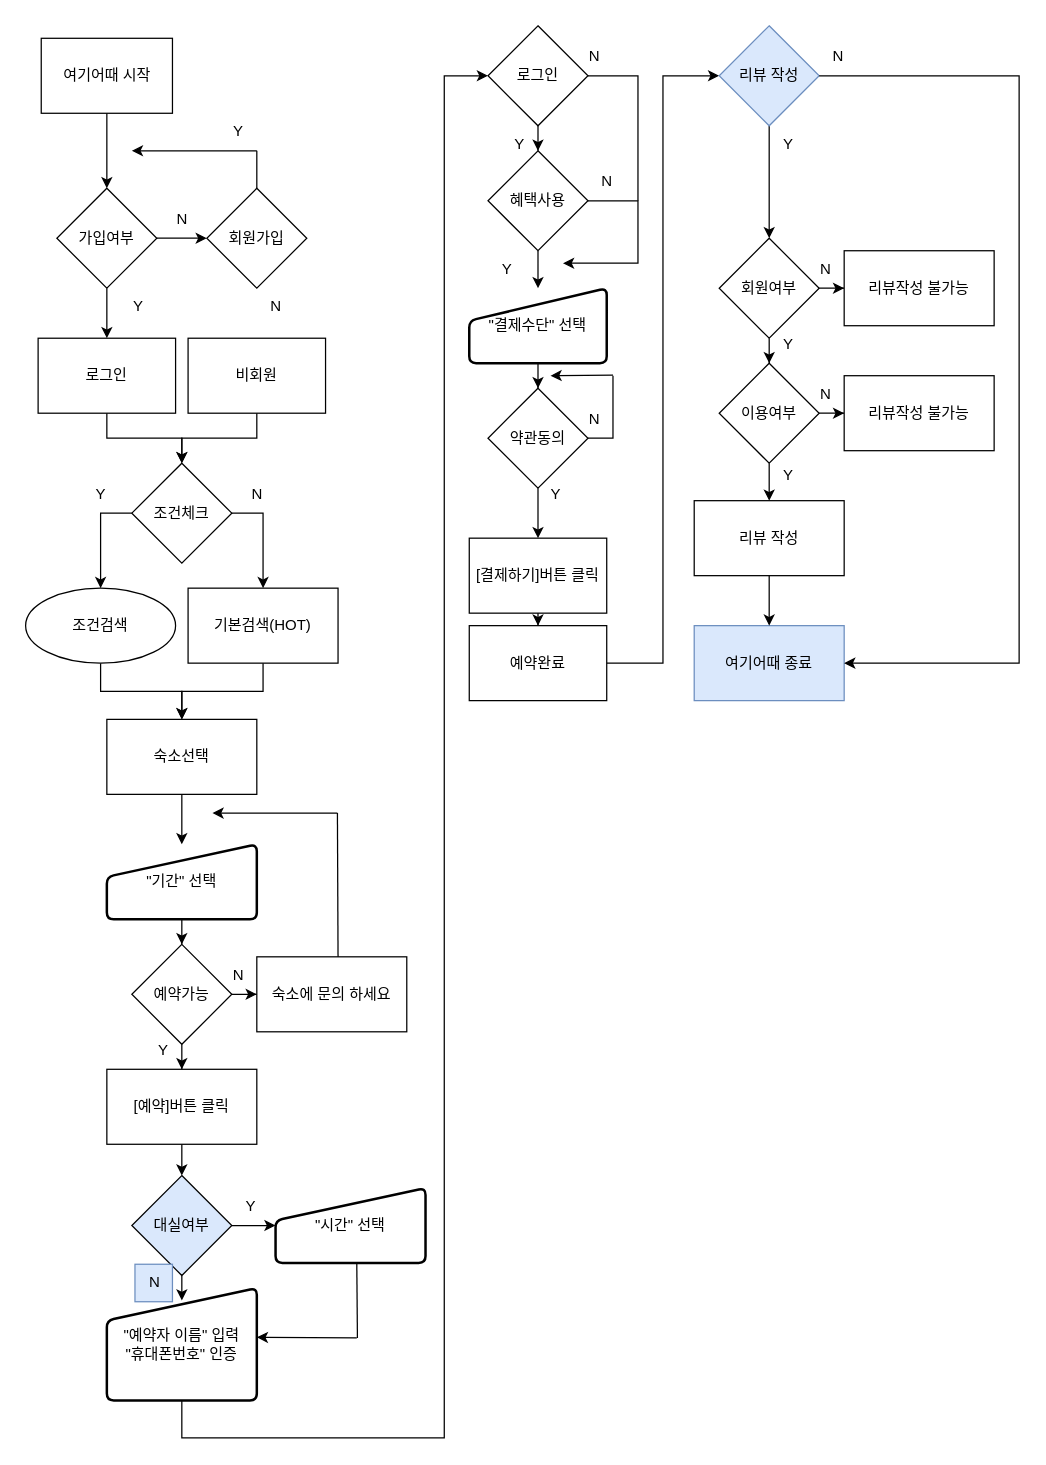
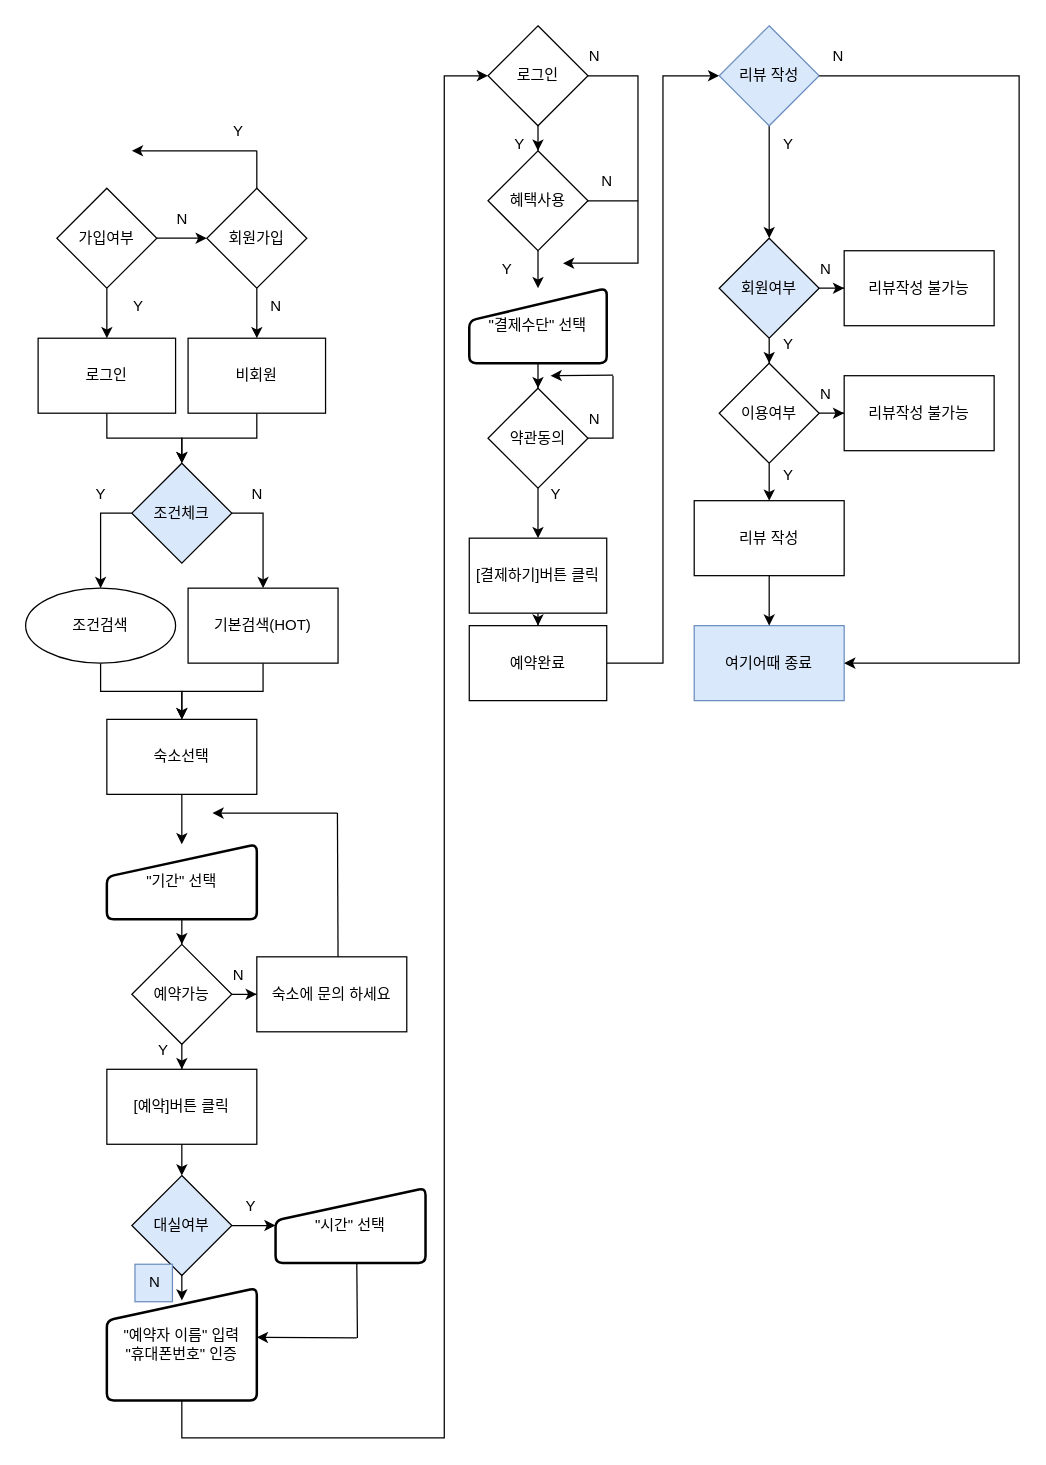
  <mxCell id="0" />
  <mxCell id="1" parent="0" />
- <mxCell id="2" value="" style="edgeStyle=orthogonalEdgeStyle;rounded=0;orthogonalLoop=1;jettySize=auto;html=1;entryX=0.5;entryY=0;entryDx=0;entryDy=0;" parent="1" source="3" target="6" edge="1"><mxGeometry relative="1" as="geometry"><mxPoint x="95" y="130" as="targetPoint" /></mxGeometry></mxCell>
- <mxCell id="3" value="여기어때 시작" style="rounded=0;whiteSpace=wrap;html=1;" parent="1" vertex="1"><mxGeometry x="32.5" y="30" width="105" height="60" as="geometry" /></mxCell>
  <mxCell id="4" value="" style="edgeStyle=orthogonalEdgeStyle;rounded=0;orthogonalLoop=1;jettySize=auto;html=1;" parent="1" source="6" target="11" edge="1"><mxGeometry relative="1" as="geometry" /></mxCell>
  <mxCell id="5" value="" style="edgeStyle=orthogonalEdgeStyle;rounded=0;orthogonalLoop=1;jettySize=auto;html=1;" parent="1" source="6" target="8" edge="1"><mxGeometry relative="1" as="geometry" /></mxCell>
  <mxCell id="6" value="가입여부" style="rhombus;whiteSpace=wrap;html=1;" parent="1" vertex="1"><mxGeometry x="45" y="150" width="80" height="80" as="geometry" /></mxCell>
+ <mxCell id="7" value="" style="edgeStyle=orthogonalEdgeStyle;rounded=0;orthogonalLoop=1;jettySize=auto;html=1;" parent="1" source="8" target="17" edge="1"><mxGeometry relative="1" as="geometry" /></mxCell>
  <mxCell id="8" value="회원가입" style="rhombus;whiteSpace=wrap;html=1;" parent="1" vertex="1"><mxGeometry x="165" y="150" width="80" height="80" as="geometry" /></mxCell>
  <mxCell id="9" value="N" style="text;html=1;align=center;verticalAlign=middle;resizable=0;points=[];autosize=1;strokeColor=none;fillColor=none;" parent="1" vertex="1"><mxGeometry x="130" y="160" width="30" height="30" as="geometry" /></mxCell>
  <mxCell id="10" style="edgeStyle=orthogonalEdgeStyle;rounded=0;orthogonalLoop=1;jettySize=auto;html=1;entryX=0.5;entryY=0;entryDx=0;entryDy=0;" parent="1" source="11" target="21" edge="1"><mxGeometry relative="1" as="geometry" /></mxCell>
  <mxCell id="11" value="로그인" style="whiteSpace=wrap;html=1;" parent="1" vertex="1"><mxGeometry x="30" y="270" width="110" height="60" as="geometry" /></mxCell>
  <mxCell id="12" value="" style="endArrow=none;html=1;rounded=0;" parent="1" edge="1"><mxGeometry width="50" height="50" relative="1" as="geometry"><mxPoint x="205" y="150" as="sourcePoint" /><mxPoint x="205" y="120" as="targetPoint" /></mxGeometry></mxCell>
  <mxCell id="13" value="" style="endArrow=classic;html=1;rounded=0;" parent="1" edge="1"><mxGeometry width="50" height="50" relative="1" as="geometry"><mxPoint x="205" y="120" as="sourcePoint" /><mxPoint x="105" y="120" as="targetPoint" /></mxGeometry></mxCell>
  <mxCell id="14" value="Y" style="text;html=1;align=center;verticalAlign=middle;resizable=0;points=[];autosize=1;strokeColor=none;fillColor=none;" parent="1" vertex="1"><mxGeometry x="95" y="230" width="30" height="30" as="geometry" /></mxCell>
  <mxCell id="15" value="Y" style="text;html=1;align=center;verticalAlign=middle;resizable=0;points=[];autosize=1;strokeColor=none;fillColor=none;" parent="1" vertex="1"><mxGeometry x="175" y="90" width="30" height="30" as="geometry" /></mxCell>
  <mxCell id="16" style="edgeStyle=orthogonalEdgeStyle;rounded=0;orthogonalLoop=1;jettySize=auto;html=1;" parent="1" source="17" target="21" edge="1"><mxGeometry relative="1" as="geometry" /></mxCell>
  <mxCell id="17" value="비회원" style="whiteSpace=wrap;html=1;" parent="1" vertex="1"><mxGeometry x="150" y="270" width="110" height="60" as="geometry" /></mxCell>
  <mxCell id="18" value="N" style="text;html=1;align=center;verticalAlign=middle;resizable=0;points=[];autosize=1;strokeColor=none;fillColor=none;" parent="1" vertex="1"><mxGeometry x="205" y="230" width="30" height="30" as="geometry" /></mxCell>
  <mxCell id="19" value="" style="edgeStyle=orthogonalEdgeStyle;rounded=0;orthogonalLoop=1;jettySize=auto;html=1;entryX=0.5;entryY=0;entryDx=0;entryDy=0;" parent="1" target="23" edge="1"><mxGeometry relative="1" as="geometry"><mxPoint x="105" y="410" as="sourcePoint" /><mxPoint x="40" y="470" as="targetPoint" /><Array as="points"><mxPoint x="80" y="410" /></Array></mxGeometry></mxCell>
  <mxCell id="20" value="" style="edgeStyle=orthogonalEdgeStyle;rounded=0;orthogonalLoop=1;jettySize=auto;html=1;" parent="1" edge="1"><mxGeometry relative="1" as="geometry"><mxPoint x="170" y="410" as="sourcePoint" /><mxPoint x="210" y="470" as="targetPoint" /><Array as="points"><mxPoint x="210" y="410" /></Array></mxGeometry></mxCell>
- <mxCell id="21" value="조건체크" style="rhombus;whiteSpace=wrap;html=1;" parent="1" vertex="1"><mxGeometry x="105" y="370" width="80" height="80" as="geometry" /></mxCell>
+ <mxCell id="21" value="조건체크" style="rhombus;whiteSpace=wrap;html=1;fillColor=#dae8fc;" parent="1" vertex="1"><mxGeometry x="105" y="370" width="80" height="80" as="geometry" /></mxCell>
  <mxCell id="22" style="edgeStyle=orthogonalEdgeStyle;rounded=0;orthogonalLoop=1;jettySize=auto;html=1;entryX=0.5;entryY=0;entryDx=0;entryDy=0;" parent="1" source="23" target="27" edge="1"><mxGeometry relative="1" as="geometry" /></mxCell>
  <mxCell id="23" value="조건검색" style="ellipse;whiteSpace=wrap;html=1;" parent="1" vertex="1"><mxGeometry x="20" y="470" width="120" height="60" as="geometry" /></mxCell>
  <mxCell id="24" style="edgeStyle=orthogonalEdgeStyle;rounded=0;orthogonalLoop=1;jettySize=auto;html=1;entryX=0.5;entryY=0;entryDx=0;entryDy=0;" parent="1" source="25" target="27" edge="1"><mxGeometry relative="1" as="geometry" /></mxCell>
  <mxCell id="25" value="기본검색(HOT)" style="whiteSpace=wrap;html=1;" parent="1" vertex="1"><mxGeometry x="150" y="470" width="120" height="60" as="geometry" /></mxCell>
  <mxCell id="26" value="" style="edgeStyle=orthogonalEdgeStyle;rounded=0;orthogonalLoop=1;jettySize=auto;html=1;" parent="1" source="27" target="31" edge="1"><mxGeometry relative="1" as="geometry" /></mxCell>
  <mxCell id="27" value="숙소선택" style="rounded=0;whiteSpace=wrap;html=1;" parent="1" vertex="1"><mxGeometry x="85" y="575" width="120" height="60" as="geometry" /></mxCell>
  <mxCell id="28" value="Y" style="text;html=1;align=center;verticalAlign=middle;resizable=0;points=[];autosize=1;strokeColor=none;fillColor=none;" parent="1" vertex="1"><mxGeometry x="65" y="380" width="30" height="30" as="geometry" /></mxCell>
  <mxCell id="29" value="N" style="text;html=1;align=center;verticalAlign=middle;resizable=0;points=[];autosize=1;strokeColor=none;fillColor=none;" parent="1" vertex="1"><mxGeometry x="190" y="380" width="30" height="30" as="geometry" /></mxCell>
  <mxCell id="30" value="" style="edgeStyle=orthogonalEdgeStyle;rounded=0;orthogonalLoop=1;jettySize=auto;html=1;" parent="1" source="31" target="36" edge="1"><mxGeometry relative="1" as="geometry" /></mxCell>
  <mxCell id="31" value="&quot;기간&quot; 선택" style="html=1;strokeWidth=2;shape=manualInput;whiteSpace=wrap;rounded=1;size=26;arcSize=11;" parent="1" vertex="1"><mxGeometry x="85" y="675" width="120" height="60" as="geometry" /></mxCell>
  <mxCell id="32" value="" style="edgeStyle=orthogonalEdgeStyle;rounded=0;orthogonalLoop=1;jettySize=auto;html=1;" parent="1" source="33" target="44" edge="1"><mxGeometry relative="1" as="geometry" /></mxCell>
  <mxCell id="33" value="[예약]버튼 클릭" style="rounded=0;whiteSpace=wrap;html=1;" parent="1" vertex="1"><mxGeometry x="85" y="855" width="120" height="60" as="geometry" /></mxCell>
  <mxCell id="34" value="" style="edgeStyle=orthogonalEdgeStyle;rounded=0;orthogonalLoop=1;jettySize=auto;html=1;" parent="1" source="36" target="33" edge="1"><mxGeometry relative="1" as="geometry" /></mxCell>
  <mxCell id="35" value="" style="edgeStyle=orthogonalEdgeStyle;rounded=0;orthogonalLoop=1;jettySize=auto;html=1;" parent="1" source="36" target="38" edge="1"><mxGeometry relative="1" as="geometry" /></mxCell>
  <mxCell id="36" value="예약가능" style="rhombus;whiteSpace=wrap;html=1;" parent="1" vertex="1"><mxGeometry x="105" y="755" width="80" height="80" as="geometry" /></mxCell>
  <mxCell id="37" value="Y" style="text;html=1;align=center;verticalAlign=middle;resizable=0;points=[];autosize=1;strokeColor=none;fillColor=none;" parent="1" vertex="1"><mxGeometry x="115" y="825" width="30" height="30" as="geometry" /></mxCell>
  <mxCell id="38" value="숙소에 문의 하세요" style="whiteSpace=wrap;html=1;" parent="1" vertex="1"><mxGeometry x="205" y="765" width="120" height="60" as="geometry" /></mxCell>
  <mxCell id="39" value="" style="endArrow=none;html=1;rounded=0;" parent="1" edge="1"><mxGeometry width="50" height="50" relative="1" as="geometry"><mxPoint x="270" y="765" as="sourcePoint" /><mxPoint x="269.5" y="650" as="targetPoint" /></mxGeometry></mxCell>
  <mxCell id="40" value="" style="endArrow=classic;html=1;rounded=0;" parent="1" edge="1"><mxGeometry width="50" height="50" relative="1" as="geometry"><mxPoint x="269.5" y="650" as="sourcePoint" /><mxPoint x="169.5" y="650" as="targetPoint" /></mxGeometry></mxCell>
  <mxCell id="41" value="N" style="text;html=1;align=center;verticalAlign=middle;resizable=0;points=[];autosize=1;strokeColor=none;fillColor=none;" parent="1" vertex="1"><mxGeometry x="175" y="765" width="30" height="30" as="geometry" /></mxCell>
  <mxCell id="42" value="" style="edgeStyle=orthogonalEdgeStyle;rounded=0;orthogonalLoop=1;jettySize=auto;html=1;" parent="1" source="44" target="45" edge="1"><mxGeometry relative="1" as="geometry" /></mxCell>
  <mxCell id="43" value="" style="edgeStyle=orthogonalEdgeStyle;rounded=0;orthogonalLoop=1;jettySize=auto;html=1;" parent="1" source="44" edge="1"><mxGeometry relative="1" as="geometry"><mxPoint x="145" y="1040" as="targetPoint" /></mxGeometry></mxCell>
  <mxCell id="44" value="대실여부" style="rhombus;whiteSpace=wrap;html=1;fillColor=#dae8fc;" parent="1" vertex="1"><mxGeometry x="105" y="940" width="80" height="80" as="geometry" /></mxCell>
  <mxCell id="45" value="&quot;시간&quot; 선택" style="html=1;strokeWidth=2;shape=manualInput;whiteSpace=wrap;rounded=1;size=26;arcSize=11;" parent="1" vertex="1"><mxGeometry x="220" y="950" width="120" height="60" as="geometry" /></mxCell>
  <mxCell id="46" value="Y" style="text;html=1;align=center;verticalAlign=middle;resizable=0;points=[];autosize=1;strokeColor=none;fillColor=none;" parent="1" vertex="1"><mxGeometry x="185" y="950" width="30" height="30" as="geometry" /></mxCell>
  <mxCell id="47" value="" style="endArrow=none;html=1;rounded=0;" parent="1" edge="1"><mxGeometry width="50" height="50" relative="1" as="geometry"><mxPoint x="285" y="1010" as="sourcePoint" /><mxPoint x="285.5" y="1070" as="targetPoint" /></mxGeometry></mxCell>
  <mxCell id="48" value="" style="endArrow=classic;html=1;rounded=0;" parent="1" edge="1"><mxGeometry width="50" height="50" relative="1" as="geometry"><mxPoint x="285" y="1070" as="sourcePoint" /><mxPoint x="205" y="1069.5" as="targetPoint" /></mxGeometry></mxCell>
  <mxCell id="49" style="edgeStyle=orthogonalEdgeStyle;rounded=0;orthogonalLoop=1;jettySize=auto;html=1;entryX=0;entryY=0.5;entryDx=0;entryDy=0;" parent="1" source="50" target="52" edge="1"><mxGeometry relative="1" as="geometry"><mxPoint x="295" y="1150" as="targetPoint" /><Array as="points"><mxPoint x="145" y="1150" /><mxPoint x="355" y="1150" /><mxPoint x="355" y="60" /></Array></mxGeometry></mxCell>
  <mxCell id="50" value="&quot;예약자 이름&quot; 입력&lt;br&gt;&quot;휴대폰번호&quot; 인증" style="html=1;strokeWidth=2;shape=manualInput;whiteSpace=wrap;rounded=1;size=26;arcSize=11;" parent="1" vertex="1"><mxGeometry x="85" y="1030" width="120" height="90" as="geometry" /></mxCell>
  <mxCell id="51" value="" style="edgeStyle=orthogonalEdgeStyle;rounded=0;orthogonalLoop=1;jettySize=auto;html=1;" parent="1" source="52" target="55" edge="1"><mxGeometry relative="1" as="geometry" /></mxCell>
  <mxCell id="52" value="로그인" style="rhombus;whiteSpace=wrap;html=1;" parent="1" vertex="1"><mxGeometry x="390" width="80" height="80" as="geometry" y="20" /></mxCell>
  <mxCell id="53" value="" style="edgeStyle=orthogonalEdgeStyle;rounded=0;orthogonalLoop=1;jettySize=auto;html=1;" parent="1" source="55" edge="1"><mxGeometry relative="1" as="geometry"><mxPoint x="450" y="210" as="targetPoint" /><Array as="points"><mxPoint x="510" y="160" /><mxPoint x="510" y="210" /></Array></mxGeometry></mxCell>
  <mxCell id="54" value="" style="edgeStyle=orthogonalEdgeStyle;rounded=0;orthogonalLoop=1;jettySize=auto;html=1;" parent="1" source="55" target="60" edge="1"><mxGeometry relative="1" as="geometry" /></mxCell>
  <mxCell id="55" value="혜택사용" style="rhombus;whiteSpace=wrap;html=1;" parent="1" vertex="1"><mxGeometry x="390" y="120" width="80" height="80" as="geometry" /></mxCell>
  <mxCell id="56" value="Y" style="text;html=1;align=center;verticalAlign=middle;resizable=0;points=[];autosize=1;strokeColor=none;fillColor=none;" parent="1" vertex="1"><mxGeometry x="400" y="100" width="30" height="30" as="geometry" /></mxCell>
  <mxCell id="57" value="N" style="text;html=1;align=center;verticalAlign=middle;resizable=0;points=[];autosize=1;strokeColor=none;fillColor=none;" parent="1" vertex="1"><mxGeometry x="460" y="30" width="30" height="30" as="geometry" /></mxCell>
  <mxCell id="58" value="N" style="text;html=1;align=center;verticalAlign=middle;resizable=0;points=[];autosize=1;strokeColor=none;fillColor=none;" parent="1" vertex="1"><mxGeometry x="470" y="130" width="30" height="30" as="geometry" /></mxCell>
  <mxCell id="59" value="" style="edgeStyle=orthogonalEdgeStyle;rounded=0;orthogonalLoop=1;jettySize=auto;html=1;" parent="1" source="60" target="63" edge="1"><mxGeometry relative="1" as="geometry" /></mxCell>
  <mxCell id="60" value="&quot;결제수단&quot; 선택" style="html=1;strokeWidth=2;shape=manualInput;whiteSpace=wrap;rounded=1;size=26;arcSize=11;" parent="1" vertex="1"><mxGeometry x="375" y="230" width="110" height="60" as="geometry" /></mxCell>
  <mxCell id="61" value="" style="endArrow=none;html=1;rounded=0;entryX=1;entryY=0.5;entryDx=0;entryDy=0;" parent="1" target="52" edge="1"><mxGeometry width="50" height="50" relative="1" as="geometry"><mxPoint x="510" y="160" as="sourcePoint" /><mxPoint x="550" y="70" as="targetPoint" /><Array as="points"><mxPoint x="510" y="60" /></Array></mxGeometry></mxCell>
  <mxCell id="62" value="" style="edgeStyle=orthogonalEdgeStyle;rounded=0;orthogonalLoop=1;jettySize=auto;html=1;" parent="1" source="63" target="68" edge="1"><mxGeometry relative="1" as="geometry" /></mxCell>
  <mxCell id="63" value="약관동의" style="rhombus;whiteSpace=wrap;html=1;" parent="1" vertex="1"><mxGeometry x="390" y="310" width="80" height="80" as="geometry" /></mxCell>
  <mxCell id="64" value="" style="endArrow=none;html=1;rounded=0;" parent="1" edge="1"><mxGeometry width="50" height="50" relative="1" as="geometry"><mxPoint x="470" y="350" as="sourcePoint" /><mxPoint x="490" y="300" as="targetPoint" /><Array as="points"><mxPoint x="490" y="350" /></Array></mxGeometry></mxCell>
  <mxCell id="65" value="" style="endArrow=classic;html=1;rounded=0;" parent="1" edge="1"><mxGeometry width="50" height="50" relative="1" as="geometry"><mxPoint x="490" y="299.5" as="sourcePoint" /><mxPoint x="440" y="300" as="targetPoint" /></mxGeometry></mxCell>
  <mxCell id="66" value="N" style="text;html=1;align=center;verticalAlign=middle;resizable=0;points=[];autosize=1;strokeColor=none;fillColor=none;" parent="1" vertex="1"><mxGeometry x="460" y="320" width="30" height="30" as="geometry" /></mxCell>
  <mxCell id="67" value="" style="edgeStyle=orthogonalEdgeStyle;rounded=0;orthogonalLoop=1;jettySize=auto;html=1;" parent="1" source="68" target="71" edge="1"><mxGeometry relative="1" as="geometry" /></mxCell>
  <mxCell id="68" value="[결제하기]버튼 클릭" style="whiteSpace=wrap;html=1;" parent="1" vertex="1"><mxGeometry x="375" y="430" width="110" height="60" as="geometry" /></mxCell>
  <mxCell id="69" value="Y" style="text;html=1;align=center;verticalAlign=middle;resizable=0;points=[];autosize=1;strokeColor=none;fillColor=none;" parent="1" vertex="1"><mxGeometry x="429" y="380" width="30" height="30" as="geometry" /></mxCell>
  <mxCell id="70" style="edgeStyle=orthogonalEdgeStyle;rounded=0;orthogonalLoop=1;jettySize=auto;html=1;entryX=0;entryY=0.5;entryDx=0;entryDy=0;" parent="1" source="71" target="88" edge="1"><mxGeometry relative="1" as="geometry"><mxPoint x="555" y="60" as="targetPoint" /></mxGeometry></mxCell>
  <mxCell id="71" value="예약완료" style="whiteSpace=wrap;html=1;" parent="1" vertex="1"><mxGeometry x="375" y="500" width="110" height="60" as="geometry" /></mxCell>
  <mxCell id="72" value="" style="edgeStyle=orthogonalEdgeStyle;rounded=0;orthogonalLoop=1;jettySize=auto;html=1;exitX=0.5;exitY=1;exitDx=0;exitDy=0;" parent="1" source="88" target="75" edge="1"><mxGeometry relative="1" as="geometry"><mxPoint x="615" y="90" as="sourcePoint" /></mxGeometry></mxCell>
  <mxCell id="73" value="" style="edgeStyle=orthogonalEdgeStyle;rounded=0;orthogonalLoop=1;jettySize=auto;html=1;" parent="1" source="75" target="76" edge="1"><mxGeometry relative="1" as="geometry" /></mxCell>
  <mxCell id="74" value="" style="edgeStyle=orthogonalEdgeStyle;rounded=0;orthogonalLoop=1;jettySize=auto;html=1;" parent="1" source="75" target="80" edge="1"><mxGeometry relative="1" as="geometry" /></mxCell>
- <mxCell id="75" value="회원여부" style="rhombus;whiteSpace=wrap;html=1;" parent="1" vertex="1"><mxGeometry x="575" y="190" width="80" height="80" as="geometry" /></mxCell>
+ <mxCell id="75" value="회원여부" style="rhombus;whiteSpace=wrap;html=1;fillColor=#dae8fc;" parent="1" vertex="1"><mxGeometry x="575" y="190" width="80" height="80" as="geometry" /></mxCell>
  <mxCell id="76" value="리뷰작성 불가능" style="whiteSpace=wrap;html=1;" parent="1" vertex="1"><mxGeometry x="675" y="200" width="120" height="60" as="geometry" /></mxCell>
  <mxCell id="77" value="N" style="text;html=1;align=center;verticalAlign=middle;resizable=0;points=[];autosize=1;strokeColor=none;fillColor=none;" parent="1" vertex="1"><mxGeometry x="645" y="200" width="30" height="30" as="geometry" /></mxCell>
  <mxCell id="78" value="" style="edgeStyle=orthogonalEdgeStyle;rounded=0;orthogonalLoop=1;jettySize=auto;html=1;" parent="1" source="80" target="81" edge="1"><mxGeometry relative="1" as="geometry" /></mxCell>
  <mxCell id="79" value="" style="edgeStyle=orthogonalEdgeStyle;rounded=0;orthogonalLoop=1;jettySize=auto;html=1;" parent="1" source="80" target="83" edge="1"><mxGeometry relative="1" as="geometry" /></mxCell>
  <mxCell id="80" value="이용여부" style="rhombus;whiteSpace=wrap;html=1;" parent="1" vertex="1"><mxGeometry x="575" y="290" width="80" height="80" as="geometry" /></mxCell>
  <mxCell id="81" value="리뷰작성 불가능" style="whiteSpace=wrap;html=1;" parent="1" vertex="1"><mxGeometry x="675" y="300" width="120" height="60" as="geometry" /></mxCell>
  <mxCell id="82" value="N" style="text;html=1;align=center;verticalAlign=middle;resizable=0;points=[];autosize=1;strokeColor=none;fillColor=none;" parent="1" vertex="1"><mxGeometry x="645" y="300" width="30" height="30" as="geometry" /></mxCell>
  <mxCell id="83" value="리뷰 작성" style="whiteSpace=wrap;html=1;" parent="1" vertex="1"><mxGeometry x="555" y="400" width="120" height="60" as="geometry" /></mxCell>
  <mxCell id="84" value="Y" style="text;html=1;align=center;verticalAlign=middle;resizable=0;points=[];autosize=1;strokeColor=none;fillColor=none;" parent="1" vertex="1"><mxGeometry x="615" y="365" width="30" height="30" as="geometry" /></mxCell>
  <mxCell id="85" value="Y" style="text;html=1;align=center;verticalAlign=middle;resizable=0;points=[];autosize=1;strokeColor=none;fillColor=none;" parent="1" vertex="1"><mxGeometry x="390" y="200" width="30" height="30" as="geometry" /></mxCell>
  <mxCell id="86" value="N" style="text;html=1;align=center;verticalAlign=middle;resizable=0;points=[];autosize=1;strokeColor=#6c8ebf;fillColor=#dae8fc;" vertex="1" parent="1"><mxGeometry x="107.5" y="1011" width="30" height="30" as="geometry" /></mxCell>
  <mxCell id="87" value="Y" style="text;html=1;align=center;verticalAlign=middle;resizable=0;points=[];autosize=1;strokeColor=none;fillColor=none;" vertex="1" parent="1"><mxGeometry x="615" y="260" width="30" height="30" as="geometry" /></mxCell>
  <mxCell id="88" value="리뷰 작성" style="rhombus;whiteSpace=wrap;html=1;fillColor=#dae8fc;strokeColor=#6c8ebf;" vertex="1" parent="1"><mxGeometry x="575" width="80" height="80" as="geometry" y="20" /></mxCell>
  <mxCell id="89" value="Y" style="text;html=1;align=center;verticalAlign=middle;resizable=0;points=[];autosize=1;strokeColor=none;fillColor=none;" vertex="1" parent="1"><mxGeometry x="615" y="100" width="30" height="30" as="geometry" /></mxCell>
  <mxCell id="90" value="N" style="text;html=1;align=center;verticalAlign=middle;resizable=0;points=[];autosize=1;strokeColor=none;fillColor=none;" vertex="1" parent="1"><mxGeometry x="655" y="30" width="30" height="30" as="geometry" /></mxCell>
  <mxCell id="91" value="여기어때 종료" style="rounded=0;whiteSpace=wrap;html=1;fillColor=#dae8fc;strokeColor=#6c8ebf;" vertex="1" parent="1"><mxGeometry x="555" y="500" width="120" height="60" as="geometry" /></mxCell>
  <mxCell id="92" value="" style="edgeStyle=orthogonalEdgeStyle;rounded=0;orthogonalLoop=1;jettySize=auto;html=1;exitX=0.5;exitY=1;exitDx=0;exitDy=0;entryX=0.5;entryY=0;entryDx=0;entryDy=0;" edge="1" parent="1" source="83" target="91"><mxGeometry relative="1" as="geometry"><mxPoint x="440" y="480" as="sourcePoint" /><mxPoint x="440" y="510" as="targetPoint" /></mxGeometry></mxCell>
  <mxCell id="93" style="edgeStyle=orthogonalEdgeStyle;rounded=0;orthogonalLoop=1;jettySize=auto;html=1;entryX=1;entryY=0.5;entryDx=0;entryDy=0;exitX=1;exitY=0.5;exitDx=0;exitDy=0;" edge="1" parent="1" source="88" target="91"><mxGeometry relative="1" as="geometry"><mxPoint x="585" y="70" as="targetPoint" /><mxPoint x="495" y="540" as="sourcePoint" /><Array as="points"><mxPoint x="815" y="60" /><mxPoint x="815" y="530" /></Array></mxGeometry></mxCell>
